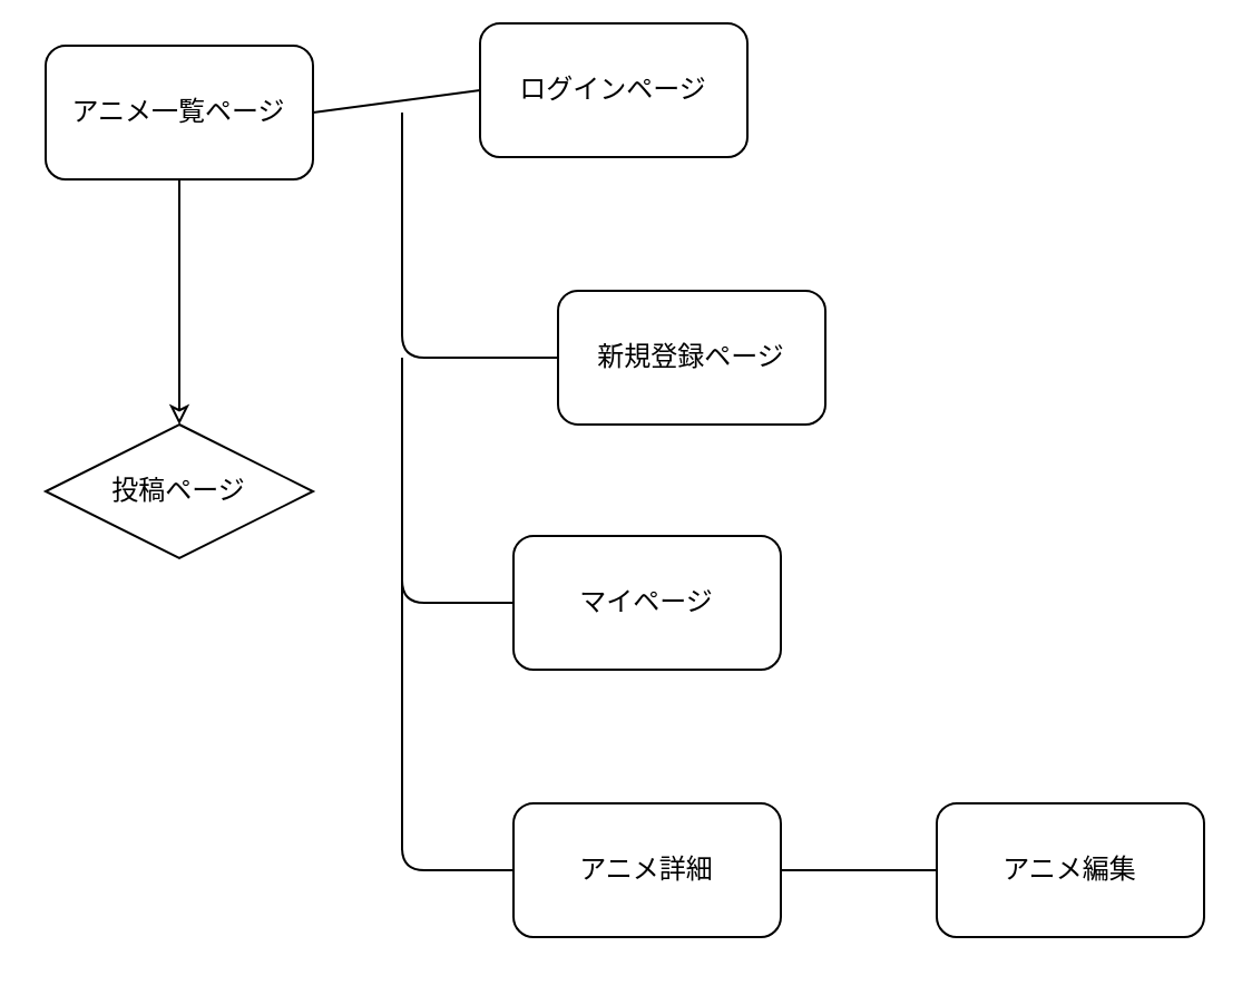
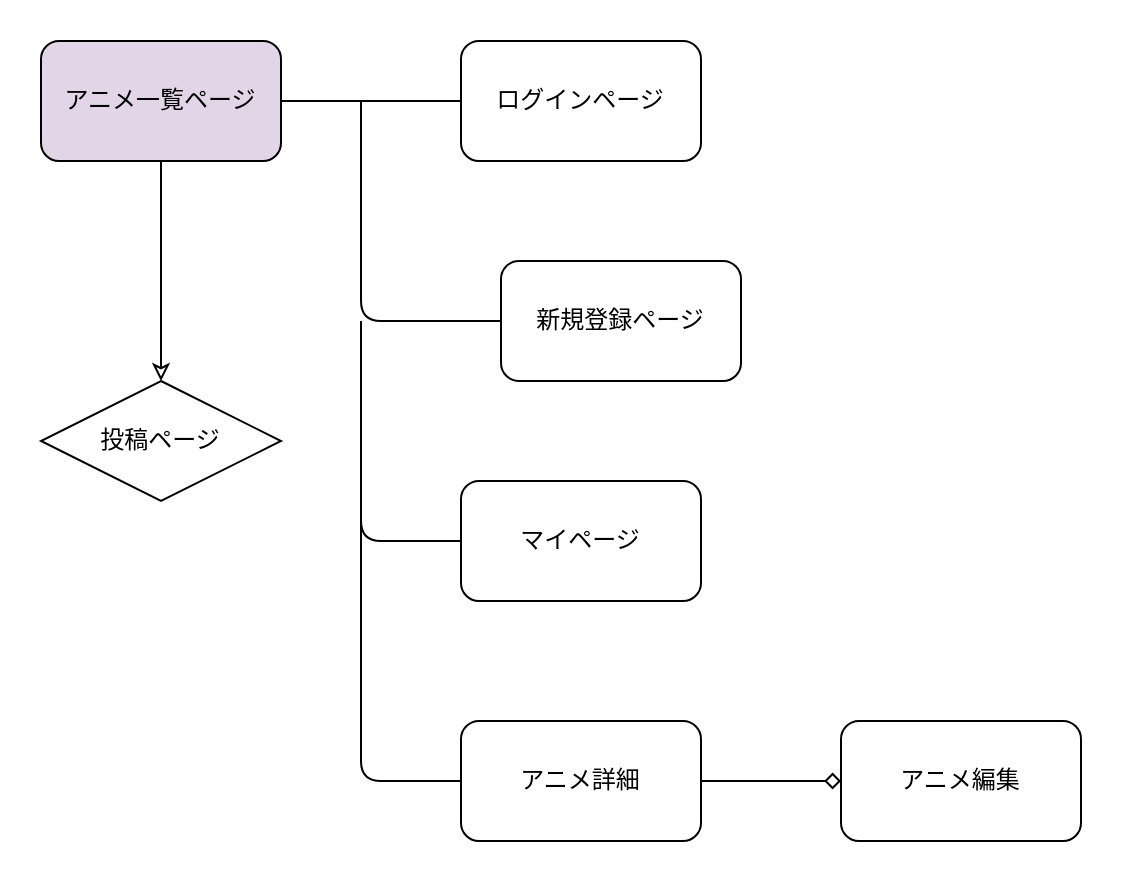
  <mxCell id="0" />
  <mxCell id="1" parent="0" />
  <mxCell id="2" style="edgeStyle=none;html=1;exitX=1;exitY=0.5;exitDx=0;exitDy=0;entryX=0;entryY=0.5;entryDx=0;entryDy=0;endArrow=none;endFill=0;" parent="1" source="4" target="5" edge="1"><mxGeometry relative="1" as="geometry" /></mxCell>
  <mxCell id="3" style="edgeStyle=none;html=1;exitX=0.5;exitY=1;exitDx=0;exitDy=0;entryX=0.5;entryY=0;entryDx=0;entryDy=0;endArrow=classic;endFill=0;" parent="1" source="4" target="10" edge="1"><mxGeometry relative="1" as="geometry" /></mxCell>
- <mxCell id="4" value="アニメ一覧ページ" style="rounded=1;whiteSpace=wrap;html=1;" parent="1" vertex="1"><mxGeometry x="20" y="20" width="120" height="60" as="geometry" /></mxCell>
- <mxCell id="5" value="ログインページ" style="rounded=1;whiteSpace=wrap;html=1;" parent="1" vertex="1"><mxGeometry x="215" y="10" width="120" height="60" as="geometry" /></mxCell>
+ <mxCell id="4" value="アニメ一覧ページ" style="rounded=1;whiteSpace=wrap;html=1;fillColor=#e1d5e7;" parent="1" vertex="1"><mxGeometry x="20" y="20" width="120" height="60" as="geometry" /></mxCell>
+ <mxCell id="5" value="ログインページ" style="rounded=1;whiteSpace=wrap;html=1;" parent="1" vertex="1"><mxGeometry x="230" y="20" width="120" height="60" as="geometry" /></mxCell>
  <mxCell id="6" style="edgeStyle=none;html=1;exitX=0;exitY=0.5;exitDx=0;exitDy=0;endArrow=none;endFill=0;" parent="1" source="7" edge="1"><mxGeometry relative="1" as="geometry"><mxPoint x="180" y="50" as="targetPoint" /><Array as="points"><mxPoint x="180" y="160" /></Array></mxGeometry></mxCell>
  <mxCell id="7" value="新規登録ページ" style="rounded=1;whiteSpace=wrap;html=1;" parent="1" vertex="1"><mxGeometry x="250" y="130" width="120" height="60" as="geometry" /></mxCell>
  <mxCell id="8" style="edgeStyle=none;html=1;exitX=0;exitY=0.5;exitDx=0;exitDy=0;endArrow=none;endFill=0;" parent="1" source="9" edge="1"><mxGeometry relative="1" as="geometry"><mxPoint x="180" y="160" as="targetPoint" /><Array as="points"><mxPoint x="180" y="270" /></Array></mxGeometry></mxCell>
  <mxCell id="9" value="マイページ" style="rounded=1;whiteSpace=wrap;html=1;" parent="1" vertex="1"><mxGeometry x="230" y="240" width="120" height="60" as="geometry" /></mxCell>
  <mxCell id="10" value="投稿ページ" style="rhombus;whiteSpace=wrap;html=1;" parent="1" vertex="1"><mxGeometry x="20" y="190" width="120" height="60" as="geometry" /></mxCell>
  <mxCell id="11" style="edgeStyle=none;html=1;exitX=0;exitY=0.5;exitDx=0;exitDy=0;endArrow=none;endFill=0;" parent="1" source="13" edge="1"><mxGeometry relative="1" as="geometry"><mxPoint x="180" y="260" as="targetPoint" /><Array as="points"><mxPoint x="180" y="390" /></Array></mxGeometry></mxCell>
- <mxCell id="12" style="edgeStyle=none;html=1;exitX=1;exitY=0.5;exitDx=0;exitDy=0;entryX=0;entryY=0.5;entryDx=0;entryDy=0;endArrow=none;endFill=0;" parent="1" source="13" target="14" edge="1"><mxGeometry relative="1" as="geometry"><Array as="points"><mxPoint x="390" y="390" /></Array></mxGeometry></mxCell>
+ <mxCell id="12" style="edgeStyle=none;html=1;exitX=1;exitY=0.5;exitDx=0;exitDy=0;entryX=0;entryY=0.5;entryDx=0;entryDy=0;endArrow=diamond;endFill=0;" parent="1" source="13" target="14" edge="1"><mxGeometry relative="1" as="geometry"><Array as="points"><mxPoint x="390" y="390" /></Array></mxGeometry></mxCell>
  <mxCell id="13" value="アニメ詳細" style="rounded=1;whiteSpace=wrap;html=1;" parent="1" vertex="1"><mxGeometry x="230" y="360" width="120" height="60" as="geometry" /></mxCell>
  <mxCell id="14" value="アニメ編集" style="rounded=1;whiteSpace=wrap;html=1;" parent="1" vertex="1"><mxGeometry x="420" y="360" width="120" height="60" as="geometry" /></mxCell>
